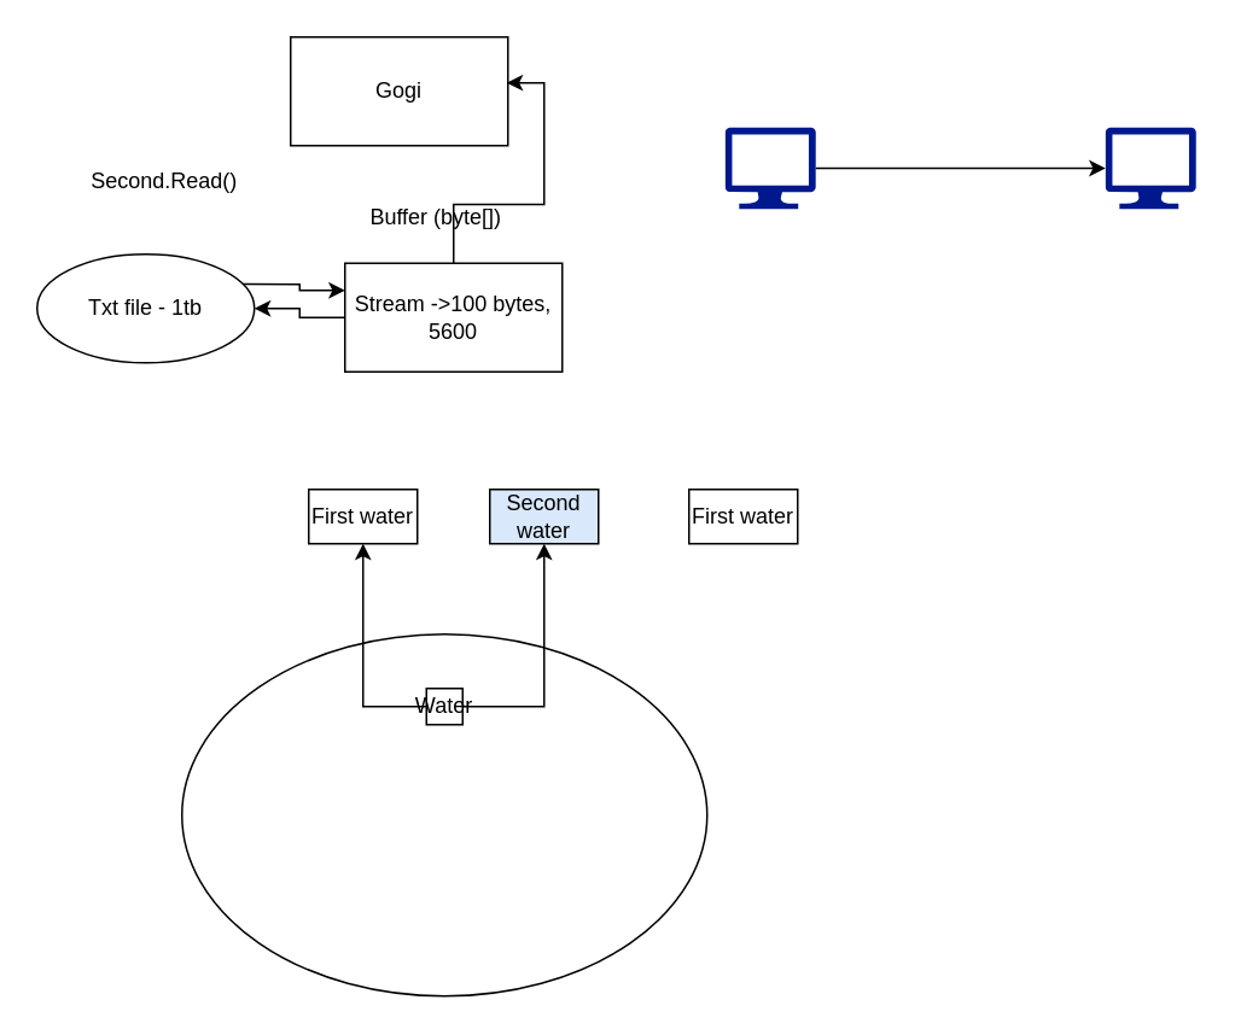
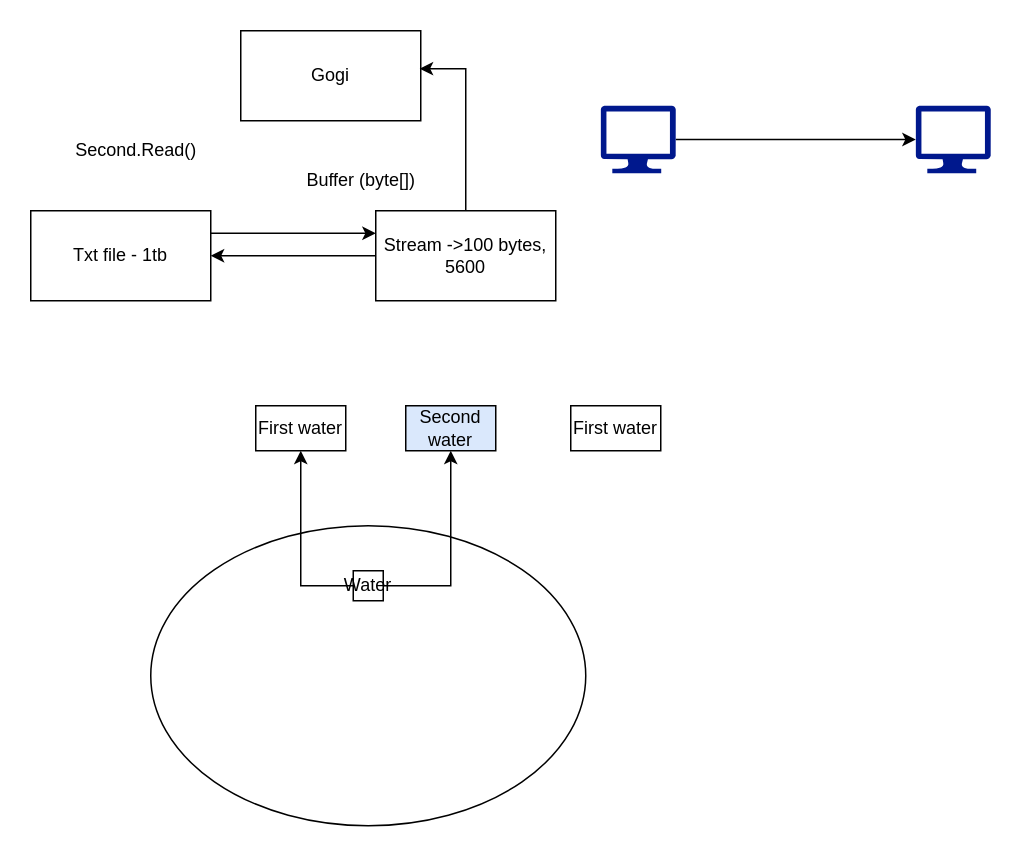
  <mxCell id="0" />
  <mxCell id="1" parent="0" />
  <mxCell id="2" style="edgeStyle=orthogonalEdgeStyle;rounded=0;orthogonalLoop=1;jettySize=auto;html=1;exitX=1;exitY=0.25;exitDx=0;exitDy=0;entryX=0;entryY=0.25;entryDx=0;entryDy=0;" edge="1" parent="1" source="3" target="7"><mxGeometry relative="1" as="geometry" /></mxCell>
- <mxCell id="3" value="Txt file - 1tb" style="ellipse;whiteSpace=wrap;html=1;" vertex="1" parent="1"><mxGeometry x="20" y="140" width="120" height="60" as="geometry" /></mxCell>
+ <mxCell id="3" value="Txt file - 1tb" style="rounded=0;whiteSpace=wrap;html=1;" vertex="1" parent="1"><mxGeometry x="20" y="140" width="120" height="60" as="geometry" /></mxCell>
  <mxCell id="4" value="Gogi" style="rounded=0;whiteSpace=wrap;html=1;" vertex="1" parent="1"><mxGeometry x="160" y="20" width="120" height="60" as="geometry" /></mxCell>
  <mxCell id="5" style="edgeStyle=orthogonalEdgeStyle;rounded=0;orthogonalLoop=1;jettySize=auto;html=1;entryX=1;entryY=0.5;entryDx=0;entryDy=0;" edge="1" parent="1" source="7" target="3"><mxGeometry relative="1" as="geometry" /></mxCell>
  <mxCell id="6" style="edgeStyle=orthogonalEdgeStyle;rounded=0;orthogonalLoop=1;jettySize=auto;html=1;entryX=0.994;entryY=0.421;entryDx=0;entryDy=0;entryPerimeter=0;" edge="1" parent="1" source="7" target="4"><mxGeometry relative="1" as="geometry" /></mxCell>
- <mxCell id="7" value="Stream -&amp;gt;100 bytes,&lt;br&gt;5600" style="rounded=0;whiteSpace=wrap;html=1;" vertex="1" parent="1"><mxGeometry x="190" y="145" width="120" height="60" as="geometry" /></mxCell>
+ <mxCell id="7" value="Stream -&amp;gt;100 bytes,&lt;br&gt;5600" style="rounded=0;whiteSpace=wrap;html=1;" vertex="1" parent="1"><mxGeometry x="250" y="140" width="120" height="60" as="geometry" /></mxCell>
  <mxCell id="8" style="edgeStyle=orthogonalEdgeStyle;rounded=0;orthogonalLoop=1;jettySize=auto;html=1;" edge="1" parent="1" source="9" target="10"><mxGeometry relative="1" as="geometry" /></mxCell>
  <mxCell id="9" value="" style="aspect=fixed;pointerEvents=1;shadow=0;dashed=0;html=1;strokeColor=none;labelPosition=center;verticalLabelPosition=bottom;verticalAlign=top;align=center;fillColor=#00188D;shape=mxgraph.azure.computer" vertex="1" parent="1"><mxGeometry x="400" y="70" width="50" height="45" as="geometry" /></mxCell>
  <mxCell id="10" value="" style="aspect=fixed;pointerEvents=1;shadow=0;dashed=0;html=1;strokeColor=none;labelPosition=center;verticalLabelPosition=bottom;verticalAlign=top;align=center;fillColor=#00188D;shape=mxgraph.azure.computer" vertex="1" parent="1"><mxGeometry x="610" y="70" width="50" height="45" as="geometry" /></mxCell>
  <mxCell id="11" value="" style="ellipse;whiteSpace=wrap;html=1;" vertex="1" parent="1"><mxGeometry x="100" y="350" width="290" height="200" as="geometry" /></mxCell>
  <mxCell id="12" style="edgeStyle=orthogonalEdgeStyle;rounded=0;orthogonalLoop=1;jettySize=auto;html=1;" edge="1" parent="1" source="14" target="15"><mxGeometry relative="1" as="geometry" /></mxCell>
  <mxCell id="13" style="edgeStyle=orthogonalEdgeStyle;rounded=0;orthogonalLoop=1;jettySize=auto;html=1;entryX=0.5;entryY=1;entryDx=0;entryDy=0;" edge="1" parent="1" source="14" target="16"><mxGeometry relative="1" as="geometry" /></mxCell>
  <mxCell id="14" value="Water" style="rounded=0;whiteSpace=wrap;html=1;" vertex="1" parent="1"><mxGeometry x="235" y="380" width="20" height="20" as="geometry" /></mxCell>
  <mxCell id="15" value="First water" style="whiteSpace=wrap;html=1;" vertex="1" parent="1"><mxGeometry x="170" y="270" width="60" height="30" as="geometry" /></mxCell>
  <mxCell id="16" value="Second water" style="whiteSpace=wrap;html=1;fillColor=#dae8fc;" vertex="1" parent="1"><mxGeometry x="270" y="270" width="60" height="30" as="geometry" /></mxCell>
  <mxCell id="17" value="First water" style="whiteSpace=wrap;html=1;" vertex="1" parent="1"><mxGeometry x="380" y="270" width="60" height="30" as="geometry" /></mxCell>
  <mxCell id="18" value="Buffer (byte[])" style="text;html=1;align=center;verticalAlign=middle;resizable=0;points=[];autosize=1;" vertex="1" parent="1"><mxGeometry x="195" y="110" width="90" height="20" as="geometry" /></mxCell>
  <mxCell id="19" value="Second.Read()" style="text;html=1;align=center;verticalAlign=middle;resizable=0;points=[];autosize=1;" vertex="1" parent="1"><mxGeometry x="45" y="90" width="90" height="20" as="geometry" /></mxCell>
